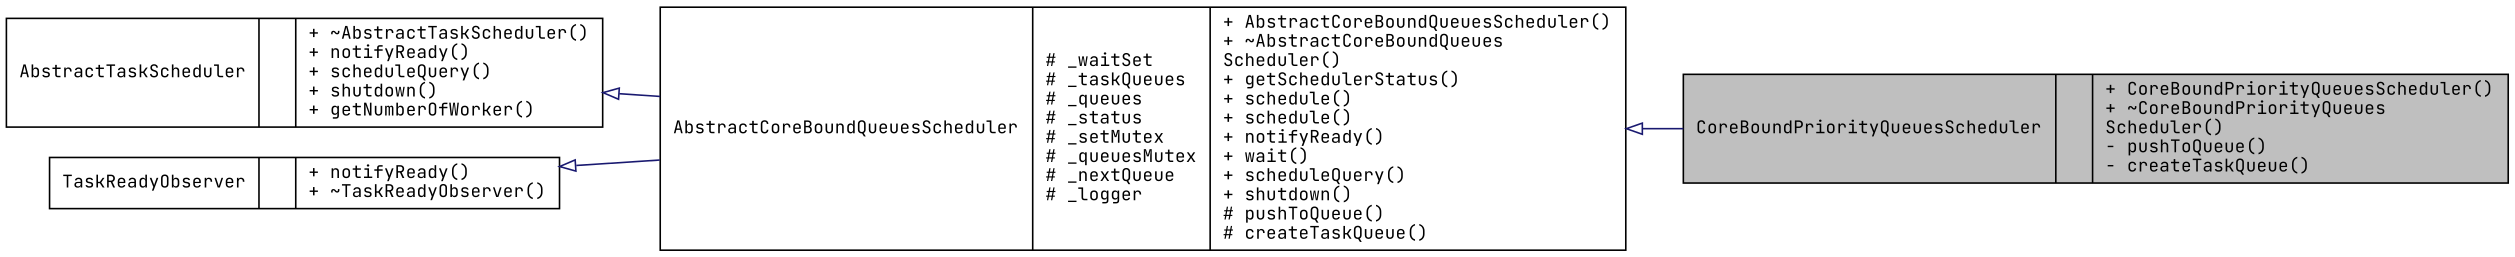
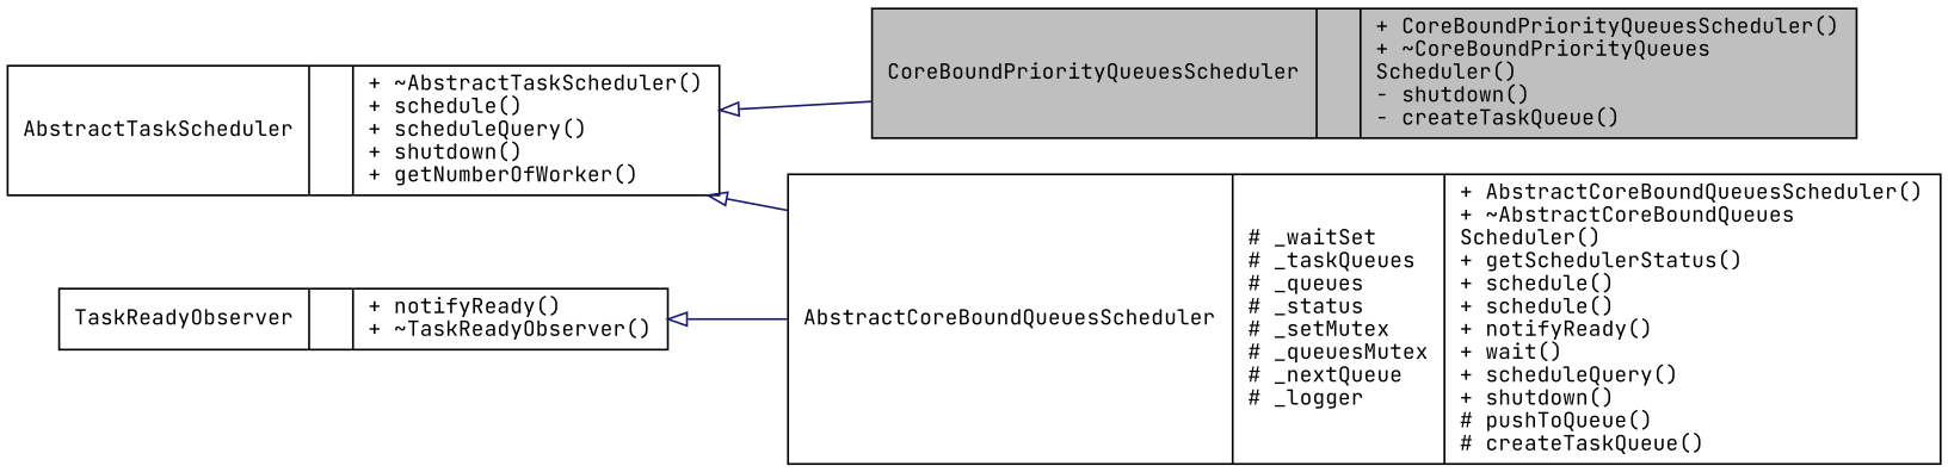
  digraph {
    fontname="JetBrains Mono"
    rankdir=LR
    node [color=black fillcolor=white fontname="JetBrains Mono" fontsize=11 shape=record style=filled]
    edge [arrowtail=onormal color=midnightblue dir=back fontname="JetBrains Mono" fontsize=11 labelfontname=Helvetica labelfontsize=11 style=solid]
-   n1 [fillcolor=grey75 fontcolor=black height=0.2 label="{CoreBoundPriorityQueuesScheduler\n||+ CoreBoundPriorityQueuesScheduler()\l+ ~CoreBoundPriorityQueues\lScheduler()\l- pushToQueue()\l- createTaskQueue()\l}" width=0.4]
+   n1 [fillcolor=grey75 fontcolor=black height=0.2 label="{CoreBoundPriorityQueuesScheduler\n||+ CoreBoundPriorityQueuesScheduler()\l+ ~CoreBoundPriorityQueues\lScheduler()\l- shutdown()\l- createTaskQueue()\l}" width=0.4]
    n2 [height=0.2 label="{AbstractCoreBoundQueuesScheduler\n|# _waitSet\l# _taskQueues\l# _queues\l# _status\l# _setMutex\l# _queuesMutex\l# _nextQueue\l# _logger\l|+ AbstractCoreBoundQueuesScheduler()\l+ ~AbstractCoreBoundQueues\lScheduler()\l+ getSchedulerStatus()\l+ schedule()\l+ schedule()\l+ notifyReady()\l+ wait()\l+ scheduleQuery()\l+ shutdown()\l# pushToQueue()\l# createTaskQueue()\l}" width=0.4]
-   n3 [height=0.2 label="{AbstractTaskScheduler\n||+ ~AbstractTaskScheduler()\l+ notifyReady()\l+ scheduleQuery()\l+ shutdown()\l+ getNumberOfWorker()\l}" width=0.4]
+   n3 [height=0.2 label="{AbstractTaskScheduler\n||+ ~AbstractTaskScheduler()\l+ schedule()\l+ scheduleQuery()\l+ shutdown()\l+ getNumberOfWorker()\l}" width=0.4]
    n4 [height=0.2 label="{TaskReadyObserver\n||+ notifyReady()\l+ ~TaskReadyObserver()\l}" width=0.4]
-   n2 -> n1
+   n3 -> n1
    n3 -> n2
    n4 -> n2
  }
